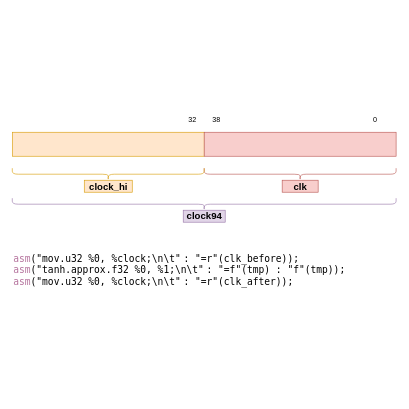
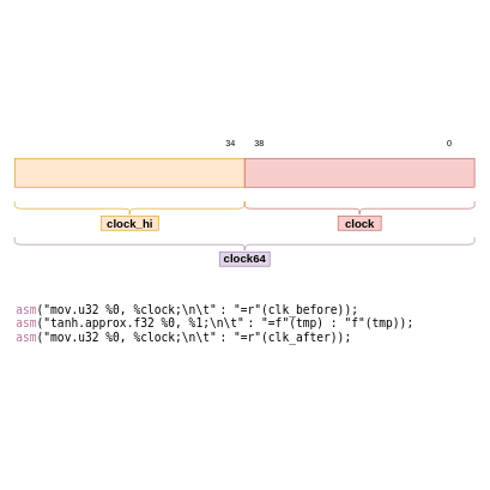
  <mxCell id="0" />
  <mxCell id="1" parent="0" />
  <mxCell id="2" value="0" style="text;html=1;align=center;verticalAlign=middle;resizable=0;points=[];autosize=1;strokeColor=none;fillColor=none;" vertex="1" parent="1"><mxGeometry x="615" y="190" width="20" height="20" as="geometry" /></mxCell>
  <mxCell id="3" value="38" style="text;html=1;align=center;verticalAlign=middle;resizable=0;points=[];autosize=1;strokeColor=none;fillColor=none;" vertex="1" parent="1"><mxGeometry x="345" y="190" width="30" height="20" as="geometry" /></mxCell>
  <mxCell id="4" value="" style="rounded=0;whiteSpace=wrap;html=1;fillColor=#ffe6cc;strokeColor=#d79b00;" vertex="1" parent="1"><mxGeometry x="20" y="220" width="320" height="40" as="geometry" /></mxCell>
  <mxCell id="5" value="" style="rounded=0;whiteSpace=wrap;html=1;fillColor=#f8cecc;strokeColor=#b85450;" vertex="1" parent="1"><mxGeometry x="340" y="220" width="320" height="40" as="geometry" /></mxCell>
- <mxCell id="6" value="32" style="text;html=1;align=center;verticalAlign=middle;resizable=0;points=[];autosize=1;strokeColor=none;fillColor=none;" vertex="1" parent="1"><mxGeometry x="305" y="190" width="30" height="20" as="geometry" /></mxCell>
+ <mxCell id="6" value="34" style="text;html=1;align=center;verticalAlign=middle;resizable=0;points=[];autosize=1;strokeColor=none;fillColor=none;" vertex="1" parent="1"><mxGeometry x="305" y="190" width="30" height="20" as="geometry" /></mxCell>
  <mxCell id="7" value="" style="shape=curlyBracket;whiteSpace=wrap;html=1;rounded=1;flipH=1;rotation=90;fillColor=#f8cecc;strokeColor=#b85450;" vertex="1" parent="1"><mxGeometry x="490" y="130" width="20" height="320" as="geometry" /></mxCell>
- <mxCell id="8" value="&lt;font size=&quot;1&quot;&gt;&lt;b style=&quot;font-size: 16px&quot;&gt;clk&lt;/b&gt;&lt;/font&gt;" style="text;html=1;align=center;verticalAlign=middle;resizable=0;points=[];autosize=1;strokeColor=#b85450;fillColor=#f8cecc;" vertex="1" parent="1"><mxGeometry x="470" y="300" width="60" height="20" as="geometry" /></mxCell>
+ <mxCell id="8" value="&lt;font size=&quot;1&quot;&gt;&lt;b style=&quot;font-size: 16px&quot;&gt;clock&lt;/b&gt;&lt;/font&gt;" style="text;html=1;align=center;verticalAlign=middle;resizable=0;points=[];autosize=1;strokeColor=#b85450;fillColor=#f8cecc;" vertex="1" parent="1"><mxGeometry x="470" y="300" width="60" height="20" as="geometry" /></mxCell>
  <mxCell id="9" value="&lt;b&gt;&lt;font style=&quot;font-size: 16px&quot;&gt;clock_hi&lt;/font&gt;&lt;/b&gt;" style="text;html=1;align=center;verticalAlign=middle;resizable=0;points=[];autosize=1;strokeColor=#d79b00;fillColor=#ffe6cc;" vertex="1" parent="1"><mxGeometry x="140" y="300" width="80" height="20" as="geometry" /></mxCell>
  <mxCell id="10" value="" style="shape=curlyBracket;whiteSpace=wrap;html=1;rounded=1;flipH=1;rotation=90;fillColor=#ffe6cc;strokeColor=#d79b00;" vertex="1" parent="1"><mxGeometry x="170" y="130" width="20" height="320" as="geometry" /></mxCell>
  <mxCell id="11" value="" style="shape=curlyBracket;whiteSpace=wrap;html=1;rounded=1;flipH=1;rotation=90;fillColor=#e1d5e7;strokeColor=#9673a6;" vertex="1" parent="1"><mxGeometry x="330" y="20" width="20" height="640" as="geometry" /></mxCell>
- <mxCell id="12" value="&lt;b&gt;&lt;font style=&quot;font-size: 16px&quot;&gt;clock94&lt;/font&gt;&lt;/b&gt;" style="text;html=1;align=center;verticalAlign=middle;resizable=0;points=[];autosize=1;strokeColor=#9673a6;fillColor=#e1d5e7;" vertex="1" parent="1"><mxGeometry x="305" y="350" width="70" height="20" as="geometry" /></mxCell>
+ <mxCell id="12" value="&lt;b&gt;&lt;font style=&quot;font-size: 16px&quot;&gt;clock64&lt;/font&gt;&lt;/b&gt;" style="text;html=1;align=center;verticalAlign=middle;resizable=0;points=[];autosize=1;strokeColor=#9673a6;fillColor=#e1d5e7;" vertex="1" parent="1"><mxGeometry x="305" y="350" width="70" height="20" as="geometry" /></mxCell>
  <mxCell id="13" value="&lt;div class=&quot;container&quot; title=&quot;Hint: double-click to select code&quot;&gt;&lt;div class=&quot;line number1 index0 alt2&quot;&gt;&lt;code class=&quot;cpp plain&quot;&gt;&lt;font color=&quot;#b5739d&quot;&gt;asm&lt;/font&gt;(&lt;/code&gt;&lt;code class=&quot;cpp string&quot;&gt;&quot;mov.u32 %0, %clock;\n\t&quot;&lt;/code&gt; &lt;code class=&quot;cpp plain&quot;&gt;: &lt;/code&gt;&lt;code class=&quot;cpp string&quot;&gt;&quot;=r&quot;&lt;/code&gt;&lt;code class=&quot;cpp plain&quot;&gt;(clk_before));&lt;/code&gt;&lt;/div&gt;&lt;div class=&quot;line number2 index1 alt1&quot;&gt;&lt;code class=&quot;cpp plain&quot;&gt;&lt;font color=&quot;#b5739d&quot;&gt;asm&lt;/font&gt;(&lt;/code&gt;&lt;code class=&quot;cpp string&quot;&gt;&quot;tanh.approx.f32 %0, %1;\n\t&quot;&lt;/code&gt; &lt;code class=&quot;cpp plain&quot;&gt;: &lt;/code&gt;&lt;code class=&quot;cpp string&quot;&gt;&quot;=f&quot;&lt;/code&gt;&lt;code class=&quot;cpp plain&quot;&gt;(tmp) : &lt;/code&gt;&lt;code class=&quot;cpp string&quot;&gt;&quot;f&quot;&lt;/code&gt;&lt;code class=&quot;cpp plain&quot;&gt;(tmp));&lt;/code&gt;&lt;/div&gt;&lt;div class=&quot;line number3 index2 alt2&quot;&gt;&lt;code class=&quot;cpp plain&quot;&gt;&lt;font color=&quot;#b5739d&quot;&gt;asm&lt;/font&gt;(&lt;/code&gt;&lt;code class=&quot;cpp string&quot;&gt;&quot;mov.u32 %0, %clock;\n\t&quot;&lt;/code&gt; &lt;code class=&quot;cpp plain&quot;&gt;: &lt;/code&gt;&lt;code class=&quot;cpp string&quot;&gt;&quot;=r&quot;&lt;/code&gt;&lt;code class=&quot;cpp plain&quot;&gt;(clk_after));&amp;nbsp; &amp;nbsp;&lt;/code&gt;&lt;/div&gt;&lt;/div&gt;" style="text;html=1;align=left;verticalAlign=middle;resizable=0;points=[];autosize=1;strokeColor=none;fillColor=none;fontSize=16;" vertex="1" parent="1"><mxGeometry x="20" y="420" width="570" height="60" as="geometry" /></mxCell>
